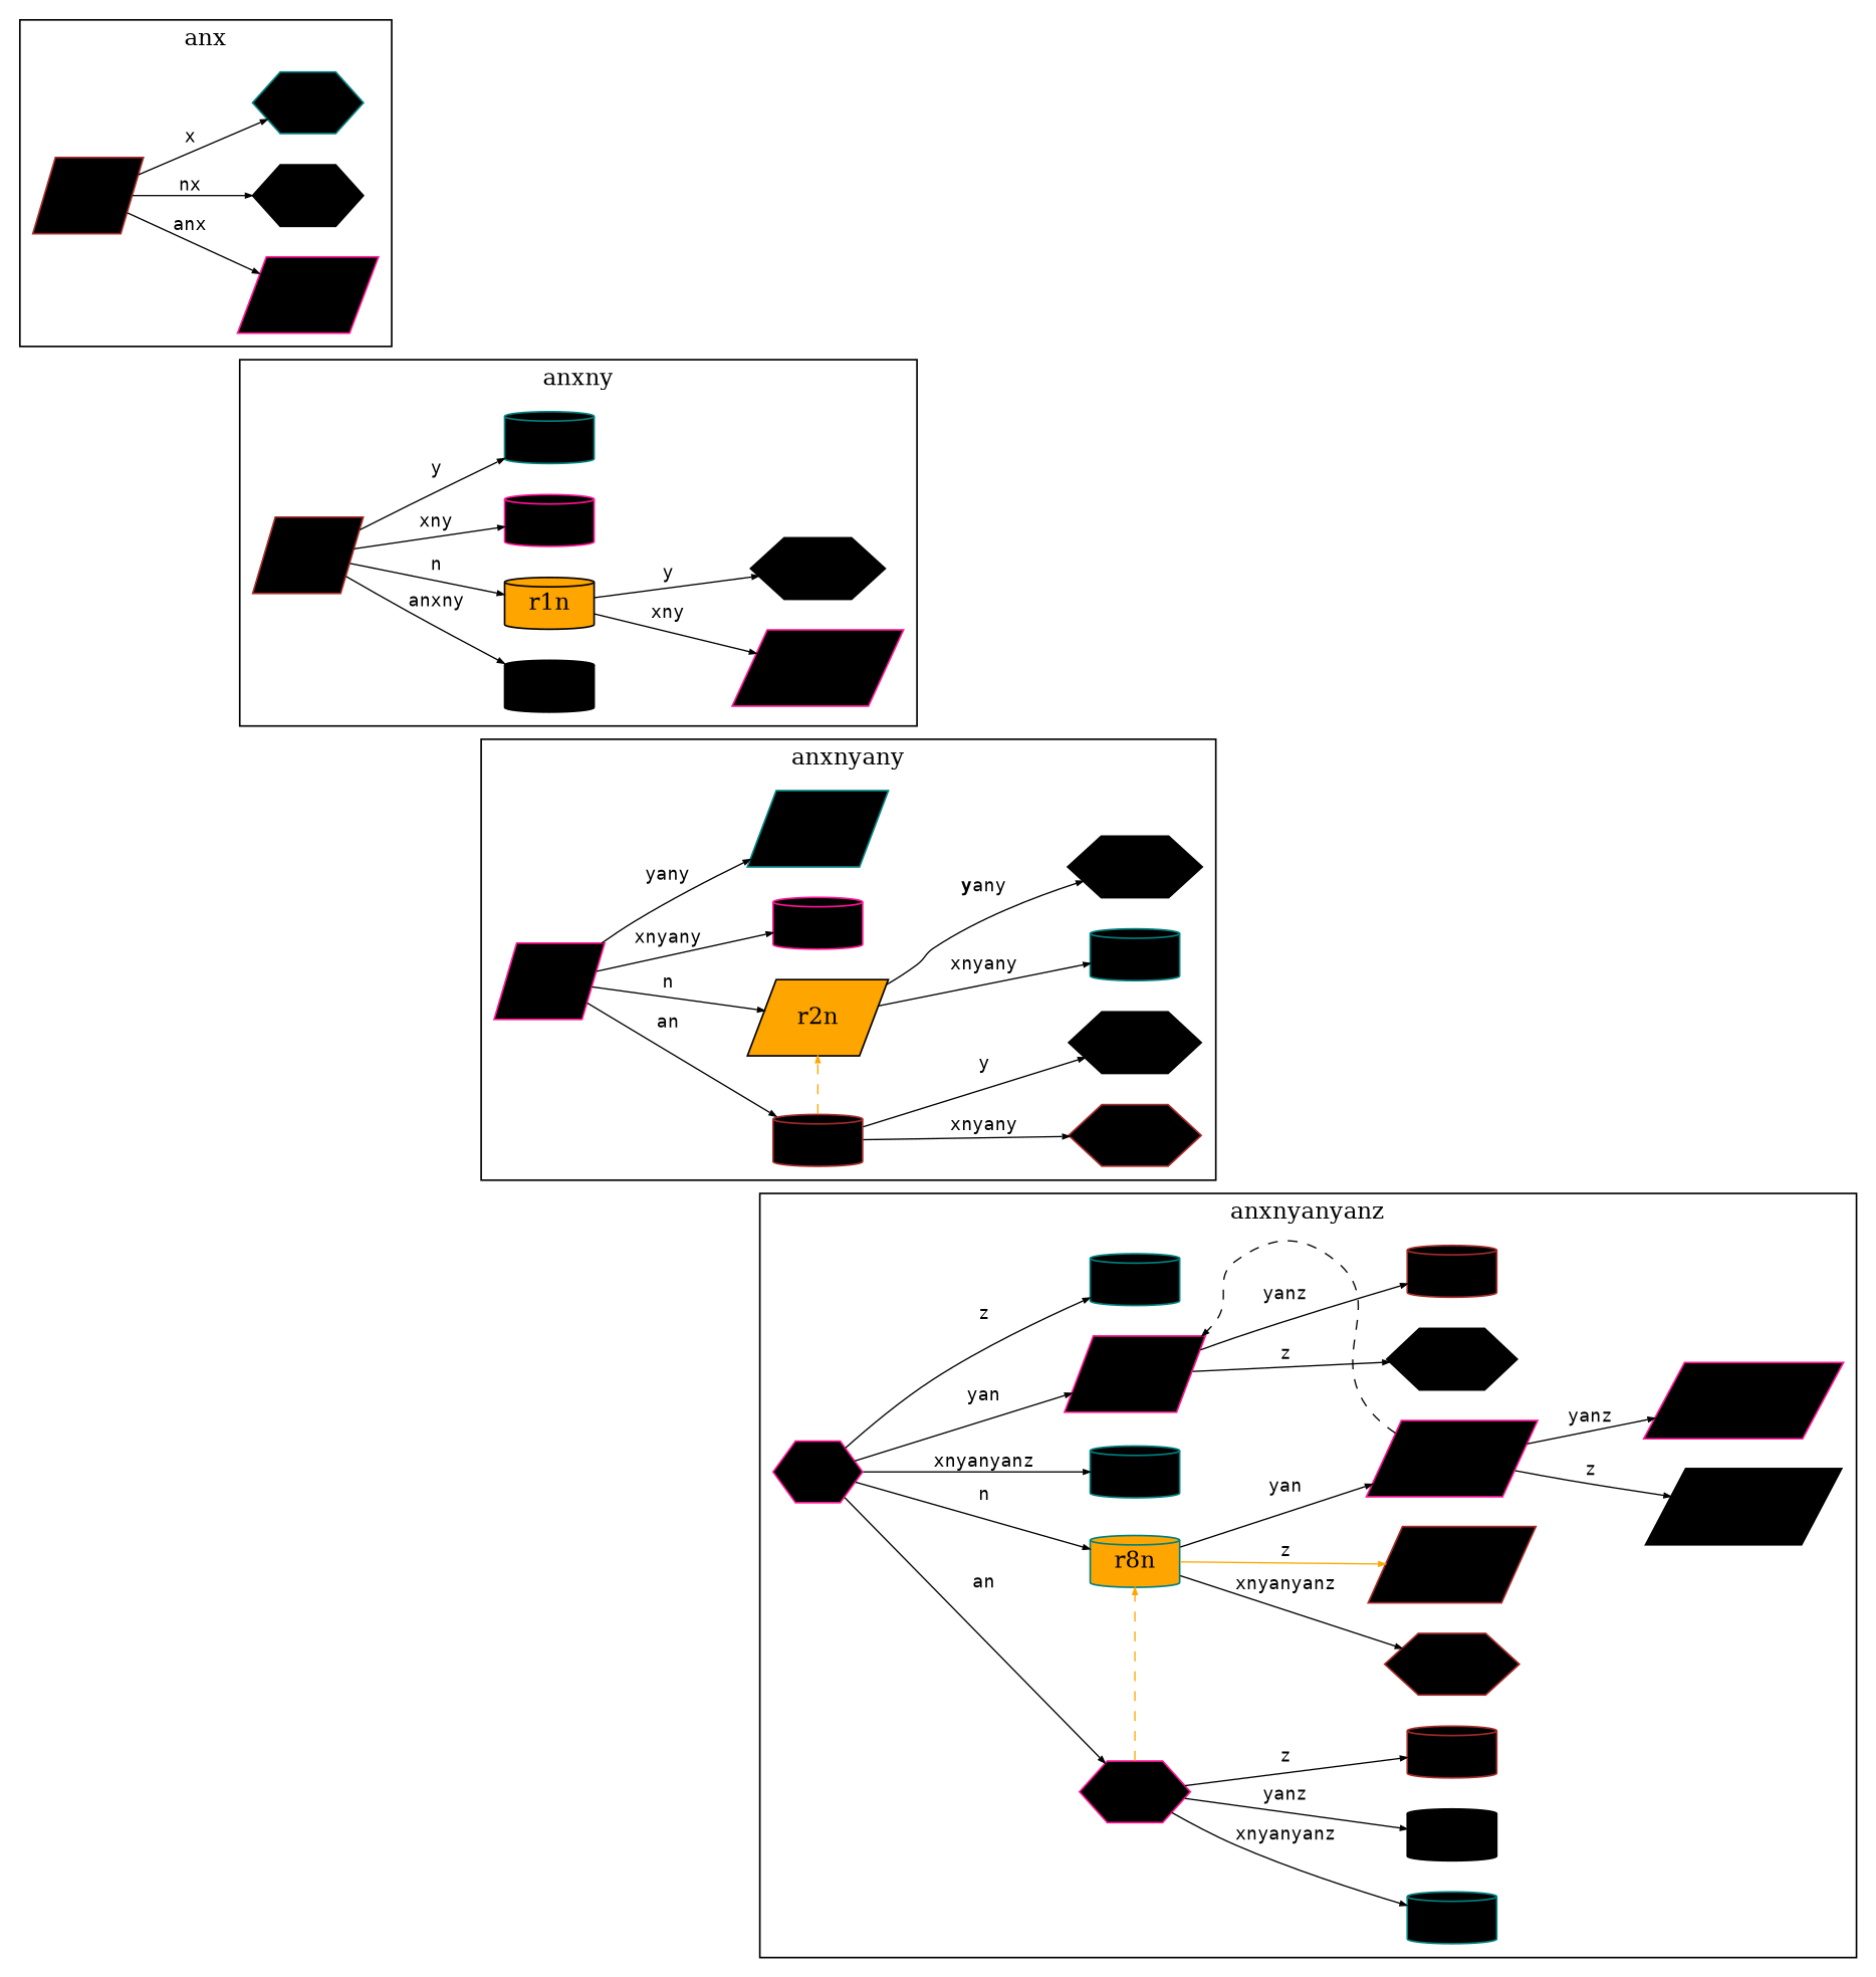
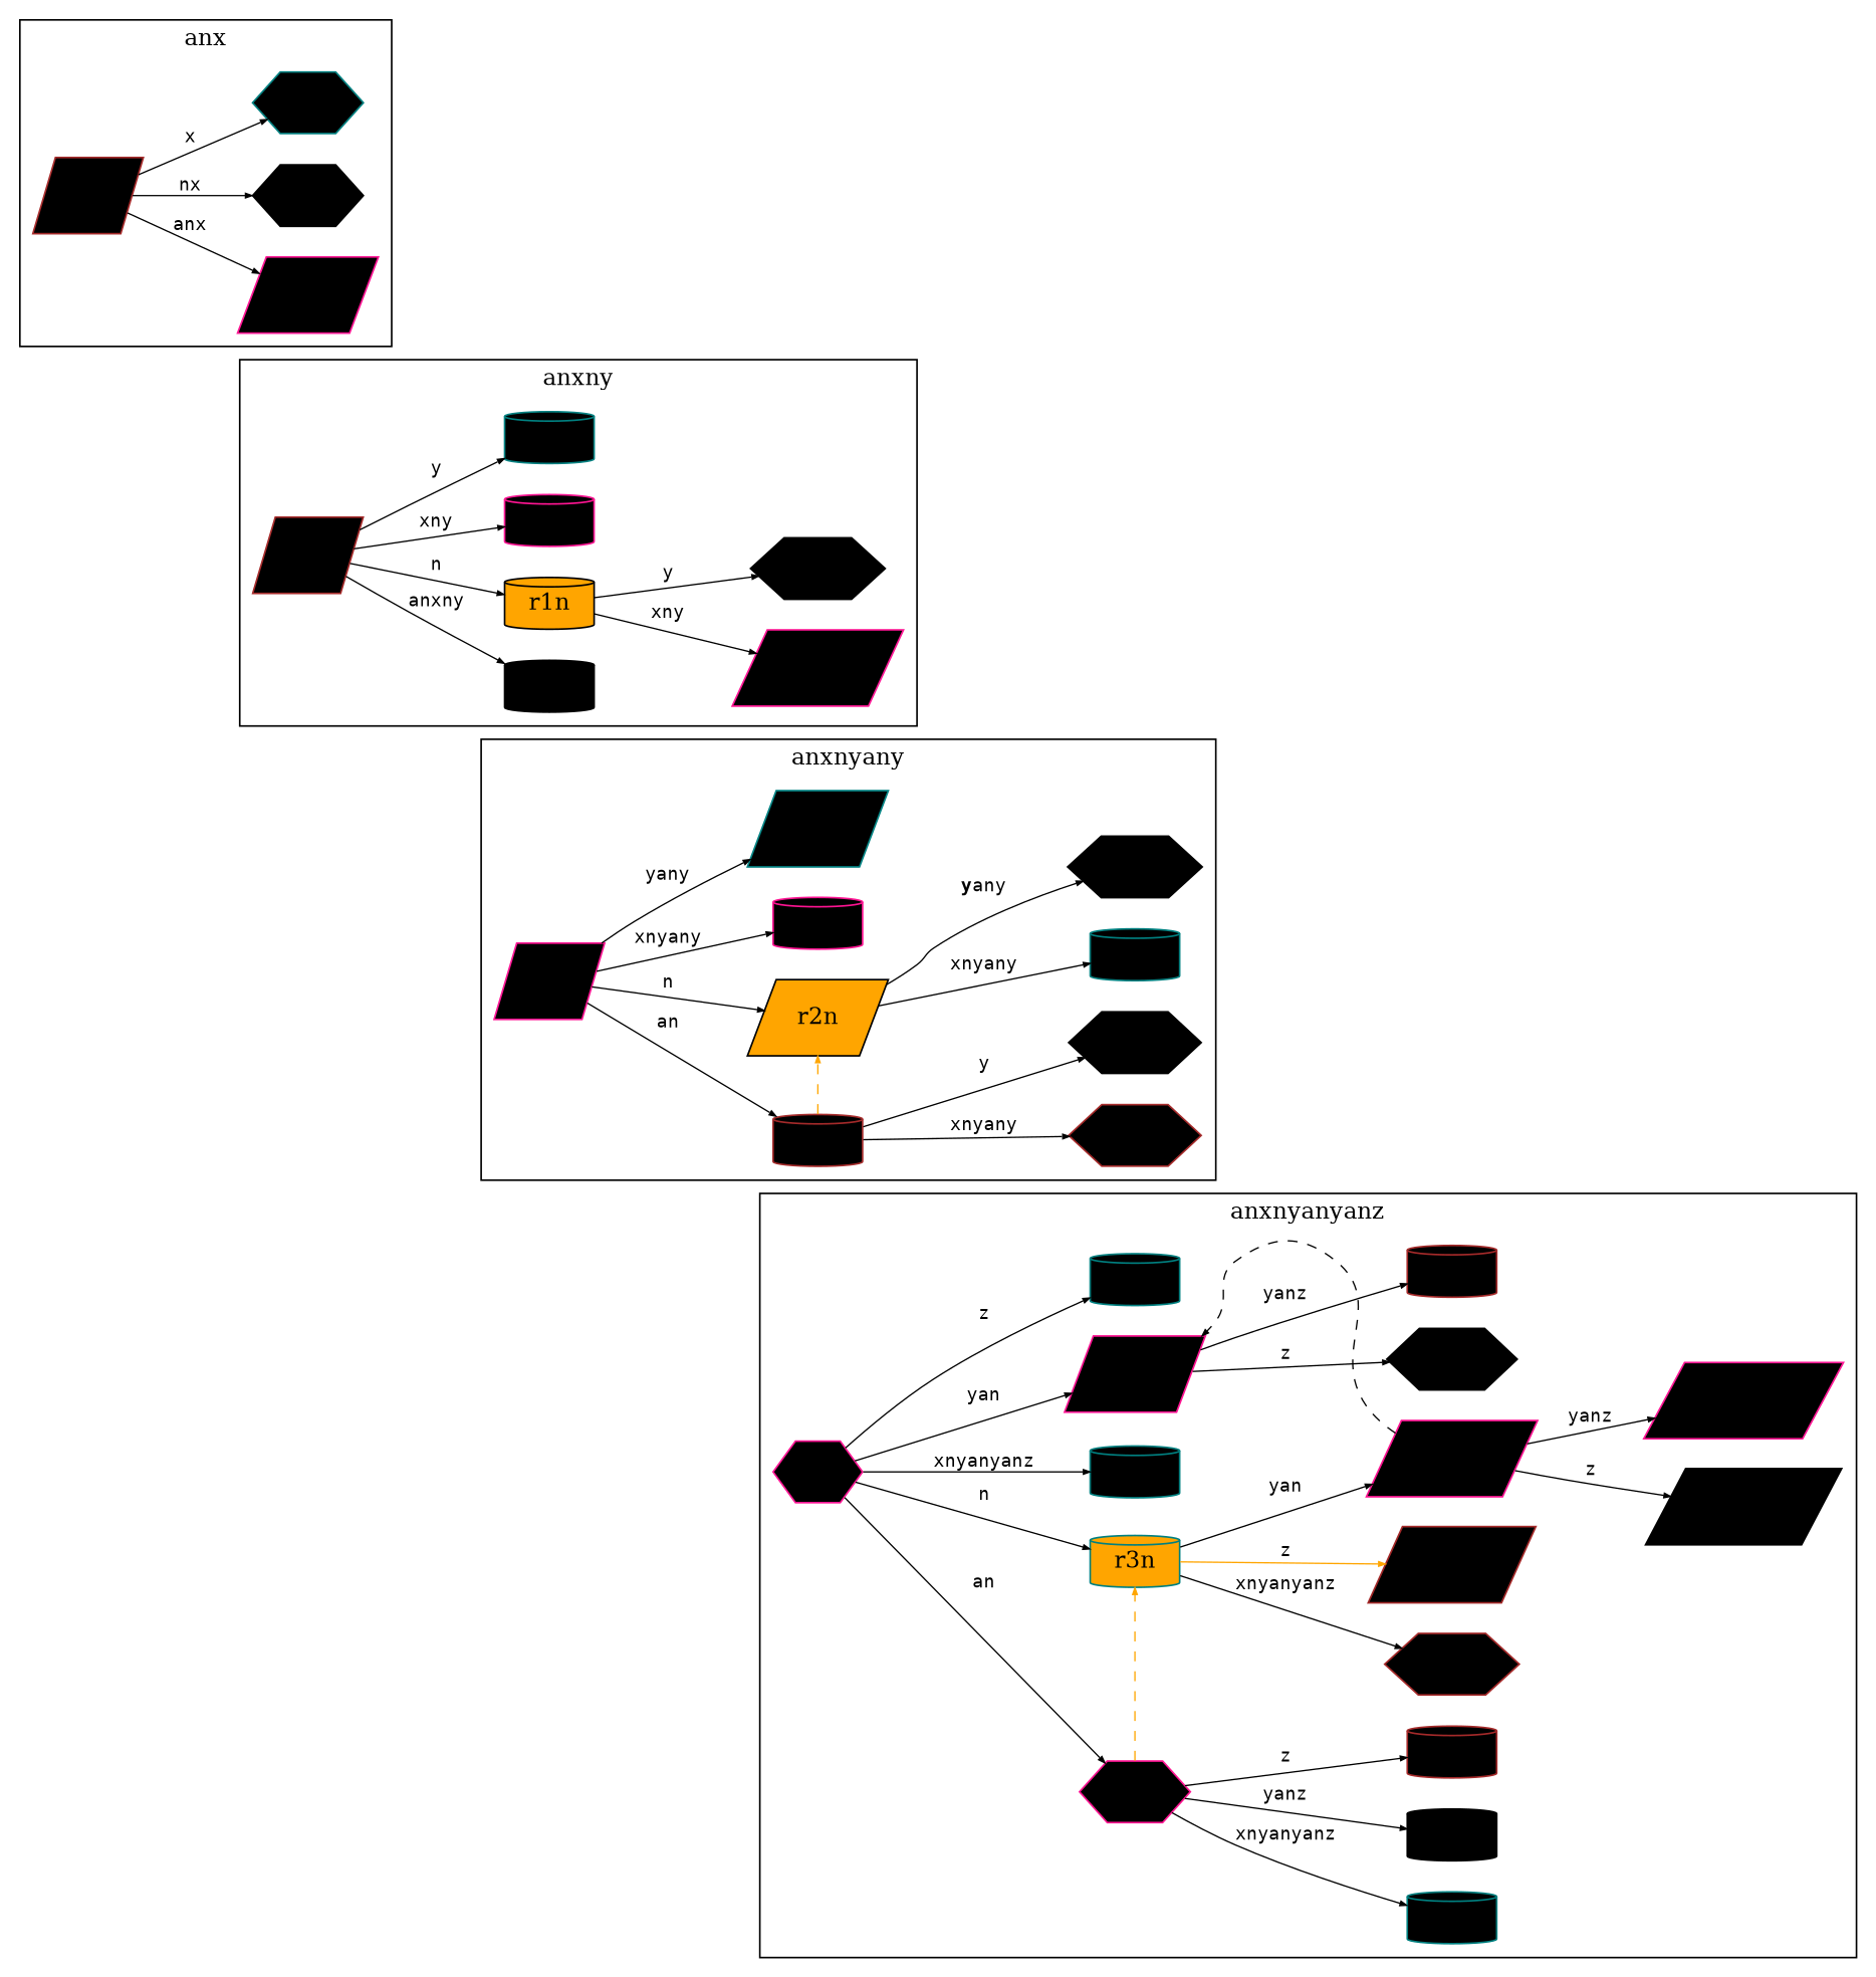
  digraph {
    rankdir=LR
    node [fillcolor=black shape=cylinder style=filled color=deeppink]
    edge [arrowsize=0.4 fontname=monospace fontsize=11 penwidth=0.8]
    0 [height=0.05 shape=circle style=invis color=""]
    r0 [height=0.05 shape=parallelogram color=brown]
    r0a [height=0.05 shape=parallelogram]
    r0n [height=0.05 shape=hexagon color=black]
    r0x [height=0.05 shape=hexagon color=teal]
    1 [height=0.05 shape=circle style=invis color=""]
    r1 [height=0.05 shape=parallelogram color=brown]
    r1a [height=0.05 color=black]
    r1n [fillcolor=orange height=0.05 color=black]
    r1x [height=0.05]
    r1y [height=0.05 color=teal]
    r1nx [height=0.05 shape=parallelogram]
    r1ny [height=0.05 shape=hexagon color=black]
    2 [height=0.05 shape=circle style=invis color=""]
    r2 [height=0.05 shape=parallelogram]
    r2a [height=0.05 color=brown]
    r2n [fillcolor=orange height=0.05 shape=parallelogram color=black]
    r2x [height=0.05]
    r2y [height=0.05 shape=parallelogram color=teal]
    r2ax [height=0.05 shape=hexagon color=brown]
    r2ay [height=0.05 shape=hexagon color=black]
    r2nx [height=0.05 color=teal]
    r2ny [height=0.05 shape=hexagon color=black]
    3 [height=0.05 shape=circle style=invis color=""]
    r3 [height=0.05 shape=hexagon]
    r3a [height=0.05 shape=hexagon]
-   r3n [fillcolor=orange height=0.05 label=r8n color=teal]
+   r3n [fillcolor=orange height=0.05 color=teal]
    r3x [height=0.05 color=teal]
    r3y [height=0.05 shape=parallelogram]
    r3z [height=0.05 color=teal]
    r3ax [height=0.05 color=teal]
    r3ay [height=0.05 color=black]
    r3az [height=0.05 color=brown]
    r3nx [height=0.05 shape=hexagon color=brown]
    r3nz [height=0.05 shape=parallelogram color=brown]
    r3ny [height=0.05 shape=parallelogram]
    r3nyz [height=0.05 shape=parallelogram color=black]
    r3nyy [height=0.05 shape=parallelogram]
    r3yz [height=0.05 shape=hexagon color=black]
    r3yy [height=0.05 color=brown]
    subgraph cluster_1 {
      label=anx
      0
      r0
      r0a
      r0n
      r0x
    }
    subgraph cluster_2 {
      label=anxnyanyanz
      3
      r3
      r3a
      r3n
      r3x
      r3y
      r3z
      r3ax
      r3ay
      r3az
      r3nx
      r3nz
      r3ny
      r3nyz
      r3nyy
      r3yz
      r3yy
    }
    subgraph cluster_3 {
      label=anxny
      1
      r1
      r1a
      r1n
      r1x
      r1y
      r1nx
      r1ny
    }
    subgraph cluster_4 {
      label=anxnyany
      2
      r2
      r2a
      r2n
      r2x
      r2y
      r2ax
      r2ay
      r2nx
      r2ny
    }
    0 -> 1 [style=invis]
    r0 -> r0a [label=anx]
    r0 -> r0n [label=nx]
    r0 -> r0x [label=x]
    1 -> 2 [style=invis]
    r1 -> r1a [label=anxny]
    r1 -> r1n [label=n]
    r1 -> r1x [label=xny]
    r1 -> r1y [label=y]
    r1n -> r1nx [label=xny]
    r1n -> r1ny [label=y]
    2 -> 3 [style=invis]
    r2 -> r2a [label=an]
    r2 -> r2n [label=n]
    r2 -> r2x [label=xnyany]
    r2 -> r2y [label=yany]
    r2a -> r2n [color=orange constraint=false style=dashed]
    r2a -> r2ax [label=xnyany]
    r2a -> r2ay [label=y]
    r2n -> r2nx [label=xnyany]
    r2n -> r2ny [label=<<b>y</b>any>]
    r3 -> r3a [label=an]
    r3 -> r3n [label=n]
    r3 -> r3x [label=xnyanyanz]
    r3 -> r3y [label=yan]
    r3 -> r3z [label=z]
    r3a -> r3n [color=orange constraint=false style=dashed]
    r3a -> r3ax [label=xnyanyanz]
    r3a -> r3ay [label=yanz]
    r3a -> r3az [label=z]
    r3n -> r3nx [label=xnyanyanz]
    r3n -> r3nz [color=orange label=z]
    r3n -> r3ny [label=yan]
    r3y -> r3yz [label=z]
    r3y -> r3yy [label=yanz]
    r3ny -> r3y [constraint=false style=dashed]
    r3ny -> r3nyz [label=z]
    r3ny -> r3nyy [label=yanz]
  }
